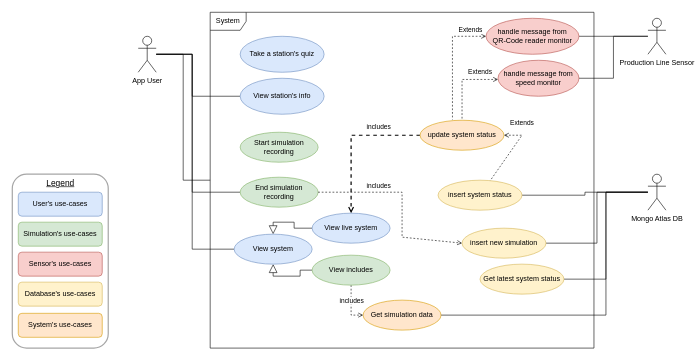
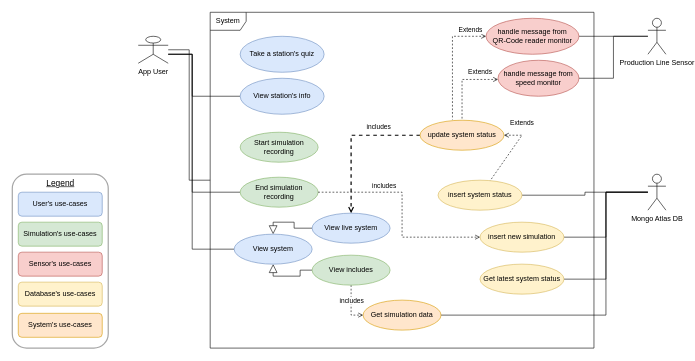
  <mxCell id="0" />
  <mxCell id="1" parent="0" />
  <mxCell id="2" value="System" style="shape=umlFrame;whiteSpace=wrap;html=1;pointerEvents=0;" parent="1" vertex="1"><mxGeometry x="350" y="20" width="640" height="560" as="geometry" /></mxCell>
  <mxCell id="3" style="edgeStyle=orthogonalEdgeStyle;rounded=0;orthogonalLoop=1;jettySize=auto;html=1;endArrow=none;startFill=0;" parent="1" source="7" target="2" edge="1"><mxGeometry relative="1" as="geometry" /></mxCell>
  <mxCell id="4" style="edgeStyle=orthogonalEdgeStyle;rounded=0;orthogonalLoop=1;jettySize=auto;html=1;entryX=0;entryY=0.5;entryDx=0;entryDy=0;endArrow=none;startFill=0;" parent="1" source="7" target="29" edge="1"><mxGeometry relative="1" as="geometry"><Array as="points"><mxPoint x="320" y="90" /><mxPoint x="320" y="320" /></Array></mxGeometry></mxCell>
  <mxCell id="5" style="edgeStyle=orthogonalEdgeStyle;rounded=0;orthogonalLoop=1;jettySize=auto;html=1;entryX=0;entryY=0.5;entryDx=0;entryDy=0;endArrow=none;startFill=0;" parent="1" source="7" target="38" edge="1"><mxGeometry relative="1" as="geometry"><Array as="points"><mxPoint x="320" y="90" /><mxPoint x="320" y="415" /></Array></mxGeometry></mxCell>
  <mxCell id="6" style="edgeStyle=orthogonalEdgeStyle;rounded=0;orthogonalLoop=1;jettySize=auto;html=1;endArrow=none;startFill=0;" parent="1" source="7" target="39" edge="1"><mxGeometry relative="1" as="geometry"><Array as="points"><mxPoint x="320" y="90" /><mxPoint x="320" y="160" /></Array></mxGeometry></mxCell>
- <mxCell id="7" value="App User" style="shape=umlActor;verticalLabelPosition=bottom;verticalAlign=top;html=1;" parent="1" vertex="1"><mxGeometry x="230" y="60" width="30" height="60" as="geometry" /></mxCell>
+ <mxCell id="7" value="App User" style="shape=umlActor;verticalLabelPosition=bottom;verticalAlign=top;html=1;" parent="1" vertex="1"><mxGeometry x="230" y="60" width="50" height="45" as="geometry" /></mxCell>
  <mxCell id="8" style="edgeStyle=orthogonalEdgeStyle;rounded=0;orthogonalLoop=1;jettySize=auto;html=1;endArrow=none;startFill=0;" parent="1" source="10" edge="1"><mxGeometry relative="1" as="geometry"><mxPoint x="965" y="60" as="targetPoint" /></mxGeometry></mxCell>
  <mxCell id="9" style="edgeStyle=orthogonalEdgeStyle;rounded=0;orthogonalLoop=1;jettySize=auto;html=1;entryX=1;entryY=0.5;entryDx=0;entryDy=0;endArrow=none;startFill=0;" parent="1" source="10" target="19" edge="1"><mxGeometry relative="1" as="geometry" /></mxCell>
  <mxCell id="10" value="Production Line Sensor" style="shape=umlActor;verticalLabelPosition=bottom;verticalAlign=top;html=1;" parent="1" vertex="1"><mxGeometry x="1080" y="30" width="30" height="60" as="geometry" /></mxCell>
  <mxCell id="11" style="edgeStyle=orthogonalEdgeStyle;rounded=0;orthogonalLoop=1;jettySize=auto;html=1;endArrow=none;startFill=0;" parent="1" source="15" target="17" edge="1"><mxGeometry relative="1" as="geometry" /></mxCell>
  <mxCell id="12" style="edgeStyle=orthogonalEdgeStyle;rounded=0;orthogonalLoop=1;jettySize=auto;html=1;entryX=1;entryY=0.5;entryDx=0;entryDy=0;endArrow=none;startFill=0;" parent="1" source="15" target="27" edge="1"><mxGeometry relative="1" as="geometry" /></mxCell>
  <mxCell id="13" style="edgeStyle=orthogonalEdgeStyle;rounded=0;orthogonalLoop=1;jettySize=auto;html=1;entryX=1;entryY=0.5;entryDx=0;entryDy=0;endArrow=none;startFill=0;" parent="1" source="15" target="28" edge="1"><mxGeometry relative="1" as="geometry" /></mxCell>
  <mxCell id="14" style="edgeStyle=orthogonalEdgeStyle;rounded=0;orthogonalLoop=1;jettySize=auto;html=1;entryX=1;entryY=0.5;entryDx=0;entryDy=0;endArrow=none;startFill=0;" parent="1" source="15" target="30" edge="1"><mxGeometry relative="1" as="geometry"><Array as="points"><mxPoint x="1010" y="320" /><mxPoint x="1010" y="525" /></Array></mxGeometry></mxCell>
  <mxCell id="15" value="Mongo Atlas DB" style="shape=umlActor;verticalLabelPosition=bottom;verticalAlign=top;html=1;" parent="1" vertex="1"><mxGeometry x="1080" y="290" width="30" height="60" as="geometry" /></mxCell>
  <mxCell id="16" value="Take a station's quiz" style="ellipse;whiteSpace=wrap;html=1;fillColor=#dae8fc;strokeColor=#6c8ebf;" parent="1" vertex="1"><mxGeometry x="400" y="60" width="140" height="60" as="geometry" /></mxCell>
  <mxCell id="17" value="insert system status" style="ellipse;whiteSpace=wrap;html=1;fillColor=#fff2cc;strokeColor=#d6b656;" parent="1" vertex="1"><mxGeometry x="730" y="300" width="140" height="50" as="geometry" /></mxCell>
  <mxCell id="18" value="handle message from&lt;div&gt;QR-Code reader monitor&lt;/div&gt;" style="ellipse;whiteSpace=wrap;html=1;fillColor=#f8cecc;strokeColor=#b85450;" parent="1" vertex="1"><mxGeometry x="810" y="30" width="155" height="60" as="geometry" /></mxCell>
  <mxCell id="19" value="handle message from speed monitor" style="ellipse;whiteSpace=wrap;html=1;fillColor=#f8cecc;strokeColor=#b85450;" parent="1" vertex="1"><mxGeometry x="830" y="100" width="135" height="60" as="geometry" /></mxCell>
  <mxCell id="20" style="edgeStyle=orthogonalEdgeStyle;rounded=0;orthogonalLoop=1;jettySize=auto;html=1;strokeWidth=2;endArrow=open;endFill=0;dashed=1;" parent="1" source="22" target="33" edge="1"><mxGeometry relative="1" as="geometry" /></mxCell>
  <mxCell id="21" value="includes" style="edgeLabel;html=1;align=center;verticalAlign=middle;resizable=0;points=[];" parent="20" vertex="1" connectable="0"><mxGeometry x="-0.502" y="-2" relative="1" as="geometry"><mxPoint x="-9" y="-13" as="offset" /></mxGeometry></mxCell>
  <mxCell id="22" value="update system status" style="ellipse;whiteSpace=wrap;html=1;fillColor=#ffe6cc;strokeColor=#d79b00;" parent="1" vertex="1"><mxGeometry x="700" y="200" width="140" height="50" as="geometry" /></mxCell>
  <mxCell id="23" value="Extends" style="endArrow=none;endSize=6;endFill=0;html=1;rounded=0;startArrow=open;startFill=0;dashed=1;entryX=0.386;entryY=-0.02;entryDx=0;entryDy=0;entryPerimeter=0;" parent="1" source="18" target="22" edge="1"><mxGeometry x="-0.732" y="-10" width="160" relative="1" as="geometry"><mxPoint x="849.948" y="38.708" as="sourcePoint" /><mxPoint x="770" y="300" as="targetPoint" /><Array as="points"><mxPoint x="754" y="60" /></Array><mxPoint as="offset" /></mxGeometry></mxCell>
  <mxCell id="24" value="Extends" style="endArrow=none;endSize=6;endFill=0;html=1;rounded=0;startArrow=open;startFill=0;dashed=1;" parent="1" target="22" edge="1"><mxGeometry x="-0.531" y="-12" width="160" relative="1" as="geometry"><mxPoint x="830" y="132" as="sourcePoint" /><mxPoint x="770" y="210" as="targetPoint" /><Array as="points"><mxPoint x="770" y="132" /></Array><mxPoint as="offset" /></mxGeometry></mxCell>
  <mxCell id="25" value="Extends" style="endArrow=none;endSize=6;endFill=0;html=1;rounded=0;startArrow=open;startFill=0;dashed=1;" parent="1" source="22" target="17" edge="1"><mxGeometry x="-0.429" y="-15" width="160" relative="1" as="geometry"><mxPoint x="927.5" y="232" as="sourcePoint" /><mxPoint x="867.5" y="300" as="targetPoint" /><Array as="points"><mxPoint x="870" y="225" /></Array><mxPoint x="15" y="-15" as="offset" /></mxGeometry></mxCell>
  <mxCell id="26" value="Start simulation recording" style="ellipse;whiteSpace=wrap;html=1;fillColor=#d5e8d4;strokeColor=#82b366;" parent="1" vertex="1"><mxGeometry x="400" y="220" width="130" height="50" as="geometry" /></mxCell>
- <mxCell id="27" value="insert new simulation" style="ellipse;whiteSpace=wrap;html=1;fillColor=#fff2cc;strokeColor=#d6b656;" parent="1" vertex="1"><mxGeometry x="770" y="380" width="140" height="50" as="geometry" /></mxCell>
+ <mxCell id="27" value="insert new simulation" style="ellipse;whiteSpace=wrap;html=1;fillColor=#fff2cc;strokeColor=#d6b656;" parent="1" vertex="1"><mxGeometry x="800" y="370" width="140" height="50" as="geometry" /></mxCell>
  <mxCell id="28" value="Get latest system status" style="ellipse;whiteSpace=wrap;html=1;fillColor=#fff2cc;strokeColor=#d6b656;" parent="1" vertex="1"><mxGeometry x="800" y="440" width="140" height="50" as="geometry" /></mxCell>
  <mxCell id="29" value="End simulation recording" style="ellipse;whiteSpace=wrap;html=1;fillColor=#d5e8d4;strokeColor=#82b366;" parent="1" vertex="1"><mxGeometry x="400" y="295" width="130" height="50" as="geometry" /></mxCell>
  <mxCell id="30" value="Get simulation data" style="ellipse;whiteSpace=wrap;html=1;fillColor=#ffe6cc;strokeColor=#d79b00;" parent="1" vertex="1"><mxGeometry x="605" y="500" width="130" height="50" as="geometry" /></mxCell>
  <mxCell id="31" value="includes" style="endArrow=open;endSize=6;endFill=0;html=1;rounded=0;entryX=0;entryY=0.5;entryDx=0;entryDy=0;exitX=1;exitY=0.5;exitDx=0;exitDy=0;dashed=1;" parent="1" source="29" target="27" edge="1"><mxGeometry x="-0.362" y="10" width="160" relative="1" as="geometry"><mxPoint x="730" y="410" as="sourcePoint" /><mxPoint x="570" y="350" as="targetPoint" /><Array as="points"><mxPoint x="670" y="320" /><mxPoint x="670" y="395" /></Array><mxPoint as="offset" /></mxGeometry></mxCell>
  <mxCell id="32" style="edgeStyle=orthogonalEdgeStyle;rounded=0;orthogonalLoop=1;jettySize=auto;html=1;endArrow=block;endFill=0;endSize=12;" parent="1" source="33" target="38" edge="1"><mxGeometry relative="1" as="geometry"><Array as="points"><mxPoint x="490" y="380" /><mxPoint x="490" y="370" /><mxPoint x="455" y="370" /></Array></mxGeometry></mxCell>
  <mxCell id="33" value="View live system" style="ellipse;whiteSpace=wrap;html=1;fillColor=#dae8fc;strokeColor=#6c8ebf;" parent="1" vertex="1"><mxGeometry x="520" y="355" width="130" height="50" as="geometry" /></mxCell>
  <mxCell id="34" style="edgeStyle=orthogonalEdgeStyle;rounded=0;orthogonalLoop=1;jettySize=auto;html=1;endArrow=block;endFill=0;startSize=6;endSize=12;" parent="1" source="37" target="38" edge="1"><mxGeometry relative="1" as="geometry"><Array as="points"><mxPoint x="500" y="450" /><mxPoint x="500" y="460" /><mxPoint x="455" y="460" /></Array></mxGeometry></mxCell>
  <mxCell id="35" style="edgeStyle=orthogonalEdgeStyle;rounded=0;orthogonalLoop=1;jettySize=auto;html=1;entryX=0;entryY=0.5;entryDx=0;entryDy=0;endArrow=open;endFill=0;dashed=1;" parent="1" source="37" target="30" edge="1"><mxGeometry relative="1" as="geometry" /></mxCell>
  <mxCell id="36" value="includes" style="edgeLabel;html=1;align=center;verticalAlign=middle;resizable=0;points=[];" parent="35" vertex="1" connectable="0"><mxGeometry x="0.114" y="-4" relative="1" as="geometry"><mxPoint x="4" y="-14" as="offset" /></mxGeometry></mxCell>
  <mxCell id="37" value="View includes" style="ellipse;whiteSpace=wrap;html=1;fillColor=#d5e8d4;strokeColor=#82b366;" parent="1" vertex="1"><mxGeometry x="520" y="425" width="130" height="50" as="geometry" /></mxCell>
  <mxCell id="38" value="View system" style="ellipse;whiteSpace=wrap;html=1;fillColor=#dae8fc;strokeColor=#6c8ebf;" parent="1" vertex="1"><mxGeometry x="390" y="390" width="130" height="50" as="geometry" /></mxCell>
  <mxCell id="39" value="View station's info" style="ellipse;whiteSpace=wrap;html=1;fillColor=#dae8fc;strokeColor=#6c8ebf;" parent="1" vertex="1"><mxGeometry x="400" y="130" width="140" height="60" as="geometry" /></mxCell>
  <mxCell id="40" value="User's use-cases" style="rounded=1;whiteSpace=wrap;html=1;fillColor=#dae8fc;strokeColor=#6c8ebf;" parent="1" vertex="1"><mxGeometry x="30" y="320" width="140" height="40" as="geometry" /></mxCell>
  <mxCell id="41" value="Simulation's use-cases" style="rounded=1;whiteSpace=wrap;html=1;fillColor=#d5e8d4;strokeColor=#82b366;" parent="1" vertex="1"><mxGeometry x="30" y="370" width="140" height="40" as="geometry" /></mxCell>
  <mxCell id="42" value="Sensor's use-cases" style="rounded=1;whiteSpace=wrap;html=1;fillColor=#f8cecc;strokeColor=#b85450;" parent="1" vertex="1"><mxGeometry x="30" y="420" width="140" height="40" as="geometry" /></mxCell>
  <mxCell id="43" value="Database's use-cases" style="rounded=1;whiteSpace=wrap;html=1;fillColor=#fff2cc;strokeColor=#d6b656;" parent="1" vertex="1"><mxGeometry x="30" y="470" width="140" height="40" as="geometry" /></mxCell>
  <mxCell id="44" value="System's use-cases" style="rounded=1;whiteSpace=wrap;html=1;fillColor=#ffe6cc;strokeColor=#d79b00;" parent="1" vertex="1"><mxGeometry x="30" y="522" width="140" height="40" as="geometry" /></mxCell>
  <mxCell id="45" value="&lt;u&gt;&lt;font style=&quot;font-size: 14px;&quot;&gt;Legend&lt;/font&gt;&lt;/u&gt;" style="text;html=1;align=center;verticalAlign=middle;resizable=0;points=[];autosize=1;strokeColor=none;fillColor=none;" parent="1" vertex="1"><mxGeometry x="65" y="290" width="70" height="30" as="geometry" /></mxCell>
  <mxCell id="46" value="" style="whiteSpace=wrap;html=1;fillColor=none;strokeColor=#A6A6A6;strokeWidth=2;rounded=1;shadow=0;" parent="1" vertex="1"><mxGeometry x="20" y="290" width="160" height="290" as="geometry" /></mxCell>
